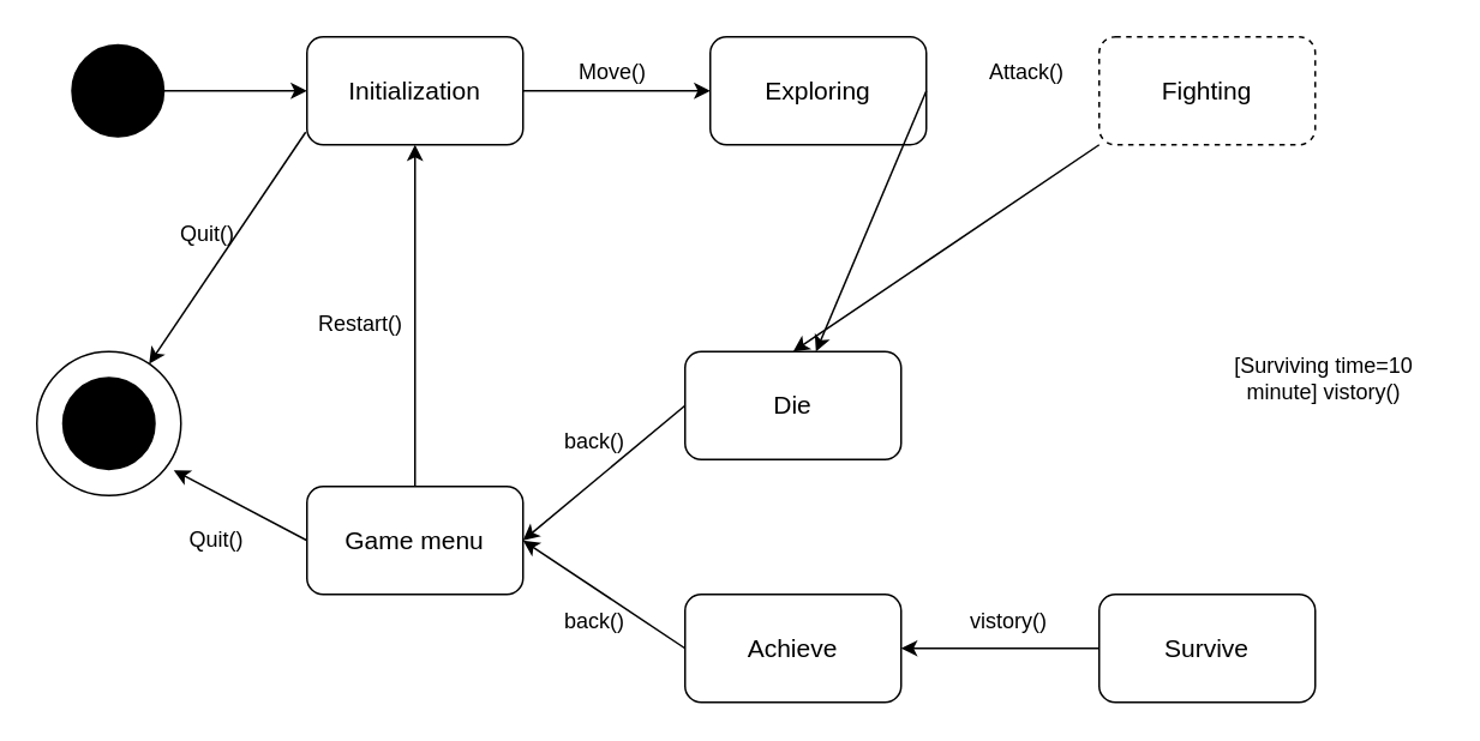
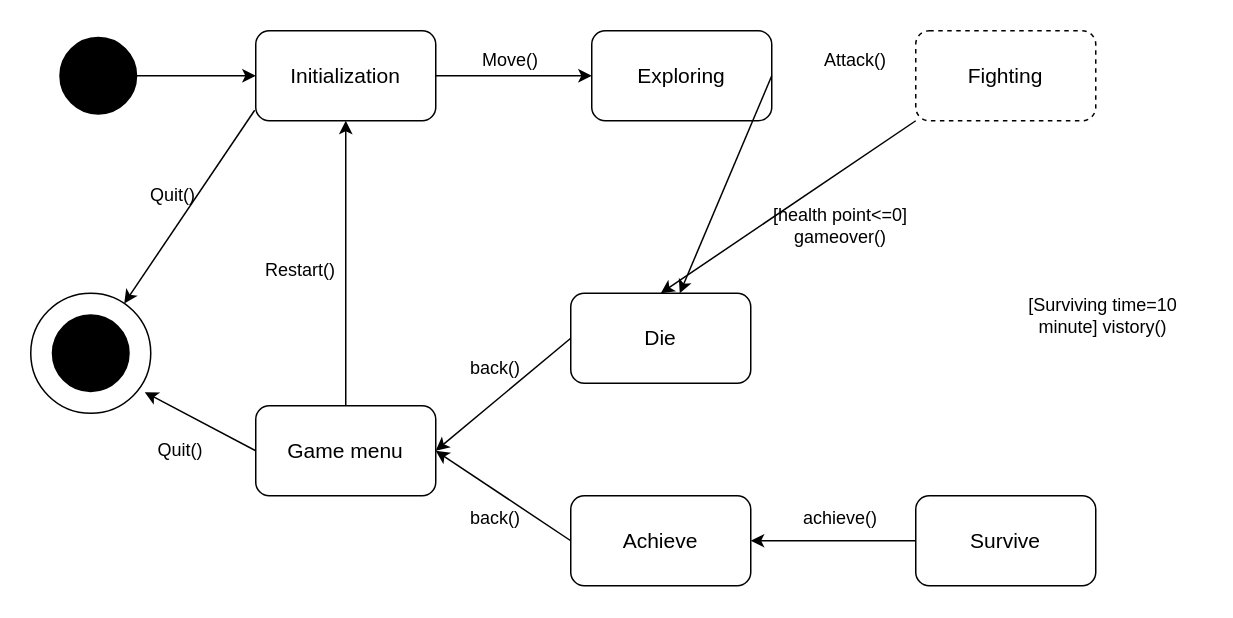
  <mxCell id="0" />
  <mxCell id="1" parent="0" />
  <mxCell id="2" value="" style="strokeWidth=2;html=1;shape=mxgraph.flowchart.start_2;whiteSpace=wrap;fillColor=#000000;" vertex="1" parent="1"><mxGeometry x="40" y="25" width="50" height="50" as="geometry" /></mxCell>
  <mxCell id="3" value="&lt;font style=&quot;font-size: 14px;&quot;&gt;Initialization&lt;/font&gt;" style="rounded=1;whiteSpace=wrap;html=1;" vertex="1" parent="1"><mxGeometry x="170" y="20" width="120" height="60" as="geometry" /></mxCell>
  <mxCell id="4" value="" style="endArrow=classic;html=1;rounded=0;exitX=1;exitY=0.5;exitDx=0;exitDy=0;exitPerimeter=0;entryX=0;entryY=0.5;entryDx=0;entryDy=0;" edge="1" parent="1" source="2" target="3"><mxGeometry width="50" height="50" relative="1" as="geometry"><mxPoint x="370" y="105" as="sourcePoint" /><mxPoint x="420" y="55" as="targetPoint" /></mxGeometry></mxCell>
  <mxCell id="5" value="&lt;span style=&quot;font-size: 14px;&quot;&gt;Exploring&lt;/span&gt;" style="rounded=1;whiteSpace=wrap;html=1;" vertex="1" parent="1"><mxGeometry x="394" y="20" width="120" height="60" as="geometry" /></mxCell>
  <mxCell id="6" value="" style="endArrow=classic;html=1;rounded=0;exitX=1;exitY=0.5;exitDx=0;exitDy=0;entryX=0;entryY=0.5;entryDx=0;entryDy=0;" edge="1" parent="1" source="3" target="5"><mxGeometry width="50" height="50" relative="1" as="geometry"><mxPoint x="330" y="50" as="sourcePoint" /><mxPoint x="660" y="55" as="targetPoint" /></mxGeometry></mxCell>
  <mxCell id="7" value="Move()" style="text;html=1;align=center;verticalAlign=middle;whiteSpace=wrap;rounded=0;" vertex="1" parent="1"><mxGeometry x="310" y="25" width="60" height="30" as="geometry" /></mxCell>
  <mxCell id="8" value="&lt;span style=&quot;font-size: 14px;&quot;&gt;Fighting&lt;/span&gt;" style="rounded=1;whiteSpace=wrap;html=1;dashed=1;" vertex="1" parent="1"><mxGeometry x="610" y="20" width="120" height="60" as="geometry" /></mxCell>
  <mxCell id="9" value="" style="endArrow=classic;html=1;rounded=0;exitX=1;exitY=0.5;exitDx=0;exitDy=0;" edge="1" parent="1" source="5" target="11"><mxGeometry width="50" height="50" relative="1" as="geometry"><mxPoint x="530" y="50" as="sourcePoint" /><mxPoint x="900" y="55" as="targetPoint" /></mxGeometry></mxCell>
  <mxCell id="10" value="Attack()" style="text;html=1;align=center;verticalAlign=middle;whiteSpace=wrap;rounded=0;" vertex="1" parent="1"><mxGeometry x="540" y="25" width="60" height="30" as="geometry" /></mxCell>
  <mxCell id="11" value="&lt;span style=&quot;font-size: 14px;&quot;&gt;Die&lt;/span&gt;" style="rounded=1;whiteSpace=wrap;html=1;" vertex="1" parent="1"><mxGeometry x="380" y="195" width="120" height="60" as="geometry" /></mxCell>
  <mxCell id="12" value="" style="ellipse;whiteSpace=wrap;html=1;aspect=fixed;" vertex="1" parent="1"><mxGeometry x="20" y="195" width="80" height="80" as="geometry" /></mxCell>
  <mxCell id="13" value="" style="strokeWidth=2;html=1;shape=mxgraph.flowchart.start_2;whiteSpace=wrap;fillColor=#000000;" vertex="1" parent="1"><mxGeometry x="35" y="210" width="50" height="50" as="geometry" /></mxCell>
  <mxCell id="14" value="" style="endArrow=classic;html=1;rounded=0;exitX=-0.006;exitY=0.883;exitDx=0;exitDy=0;exitPerimeter=0;" edge="1" parent="1" source="3" target="12"><mxGeometry width="50" height="50" relative="1" as="geometry"><mxPoint x="370" y="215" as="sourcePoint" /><mxPoint x="420" y="165" as="targetPoint" /></mxGeometry></mxCell>
  <mxCell id="15" value="Quit()" style="text;html=1;align=center;verticalAlign=middle;whiteSpace=wrap;rounded=0;" vertex="1" parent="1"><mxGeometry x="85" y="115" width="60" height="30" as="geometry" /></mxCell>
  <mxCell id="16" value="" style="endArrow=classic;html=1;rounded=0;entryX=0.5;entryY=0;entryDx=0;entryDy=0;exitX=0;exitY=1;exitDx=0;exitDy=0;" edge="1" parent="1" source="8" target="11"><mxGeometry width="50" height="50" relative="1" as="geometry"><mxPoint x="670" y="80" as="sourcePoint" /><mxPoint x="420" y="165" as="targetPoint" /></mxGeometry></mxCell>
+ <mxCell id="17" value="[health point&amp;lt;=0] gameover()" style="text;html=1;align=center;verticalAlign=middle;whiteSpace=wrap;rounded=0;" vertex="1" parent="1"><mxGeometry x="490" y="135" width="140" height="30" as="geometry" /></mxCell>
  <mxCell id="18" value="&lt;span style=&quot;font-size: 14px;&quot;&gt;Survive&lt;/span&gt;" style="rounded=1;whiteSpace=wrap;html=1;" vertex="1" parent="1"><mxGeometry x="610" y="330" width="120" height="60" as="geometry" /></mxCell>
  <mxCell id="19" value="[Surviving time=10 minute] vistory()" style="text;html=1;align=center;verticalAlign=middle;whiteSpace=wrap;rounded=0;" vertex="1" parent="1"><mxGeometry x="670" y="195" width="130" height="30" as="geometry" /></mxCell>
  <mxCell id="20" value="&lt;span style=&quot;font-size: 14px;&quot;&gt;Achieve&lt;/span&gt;" style="rounded=1;whiteSpace=wrap;html=1;" vertex="1" parent="1"><mxGeometry x="380" y="330" width="120" height="60" as="geometry" /></mxCell>
  <mxCell id="21" value="" style="endArrow=classic;html=1;rounded=0;exitX=0;exitY=0.5;exitDx=0;exitDy=0;entryX=1;entryY=0.5;entryDx=0;entryDy=0;" edge="1" parent="1" source="18" target="20"><mxGeometry width="50" height="50" relative="1" as="geometry"><mxPoint x="370" y="215" as="sourcePoint" /><mxPoint x="220" y="345" as="targetPoint" /></mxGeometry></mxCell>
- <mxCell id="22" value="vistory()" style="text;html=1;align=center;verticalAlign=middle;whiteSpace=wrap;rounded=0;" vertex="1" parent="1"><mxGeometry x="530" y="330" width="60" height="30" as="geometry" /></mxCell>
+ <mxCell id="22" value="achieve()" style="text;html=1;align=center;verticalAlign=middle;whiteSpace=wrap;rounded=0;" vertex="1" parent="1"><mxGeometry x="530" y="330" width="60" height="30" as="geometry" /></mxCell>
  <mxCell id="23" value="" style="endArrow=classic;html=1;rounded=0;exitX=0;exitY=0.5;exitDx=0;exitDy=0;entryX=1;entryY=0.5;entryDx=0;entryDy=0;" edge="1" parent="1" source="11" target="24"><mxGeometry width="50" height="50" relative="1" as="geometry"><mxPoint x="350" y="135" as="sourcePoint" /><mxPoint x="420" y="165" as="targetPoint" /></mxGeometry></mxCell>
  <mxCell id="24" value="&lt;span style=&quot;font-size: 14px;&quot;&gt;Game menu&lt;/span&gt;" style="rounded=1;whiteSpace=wrap;html=1;" vertex="1" parent="1"><mxGeometry x="170" y="270" width="120" height="60" as="geometry" /></mxCell>
  <mxCell id="25" value="" style="endArrow=classic;html=1;rounded=0;entryX=1;entryY=0.5;entryDx=0;entryDy=0;exitX=0;exitY=0.5;exitDx=0;exitDy=0;" edge="1" parent="1" source="20" target="24"><mxGeometry width="50" height="50" relative="1" as="geometry"><mxPoint x="350" y="335" as="sourcePoint" /><mxPoint x="420" y="165" as="targetPoint" /></mxGeometry></mxCell>
  <mxCell id="26" value="back()" style="text;html=1;align=center;verticalAlign=middle;whiteSpace=wrap;rounded=0;" vertex="1" parent="1"><mxGeometry x="300" y="230" width="60" height="30" as="geometry" /></mxCell>
  <mxCell id="27" value="back()" style="text;html=1;align=center;verticalAlign=middle;whiteSpace=wrap;rounded=0;" vertex="1" parent="1"><mxGeometry x="300" y="330" width="60" height="30" as="geometry" /></mxCell>
  <mxCell id="28" value="" style="endArrow=classic;html=1;rounded=0;entryX=0.95;entryY=0.825;entryDx=0;entryDy=0;entryPerimeter=0;exitX=0;exitY=0.5;exitDx=0;exitDy=0;" edge="1" parent="1" source="24" target="12"><mxGeometry width="50" height="50" relative="1" as="geometry"><mxPoint x="370" y="215" as="sourcePoint" /><mxPoint x="420" y="165" as="targetPoint" /></mxGeometry></mxCell>
  <mxCell id="29" value="Quit()" style="text;html=1;align=center;verticalAlign=middle;whiteSpace=wrap;rounded=0;" vertex="1" parent="1"><mxGeometry x="90" y="285" width="60" height="30" as="geometry" /></mxCell>
  <mxCell id="30" value="" style="endArrow=classic;html=1;rounded=0;exitX=0.5;exitY=0;exitDx=0;exitDy=0;entryX=0.5;entryY=1;entryDx=0;entryDy=0;" edge="1" parent="1" source="24" target="3"><mxGeometry width="50" height="50" relative="1" as="geometry"><mxPoint x="370" y="215" as="sourcePoint" /><mxPoint x="420" y="165" as="targetPoint" /></mxGeometry></mxCell>
  <mxCell id="31" value="Restart()" style="text;html=1;align=center;verticalAlign=middle;whiteSpace=wrap;rounded=0;" vertex="1" parent="1"><mxGeometry x="170" y="165" width="60" height="30" as="geometry" /></mxCell>
